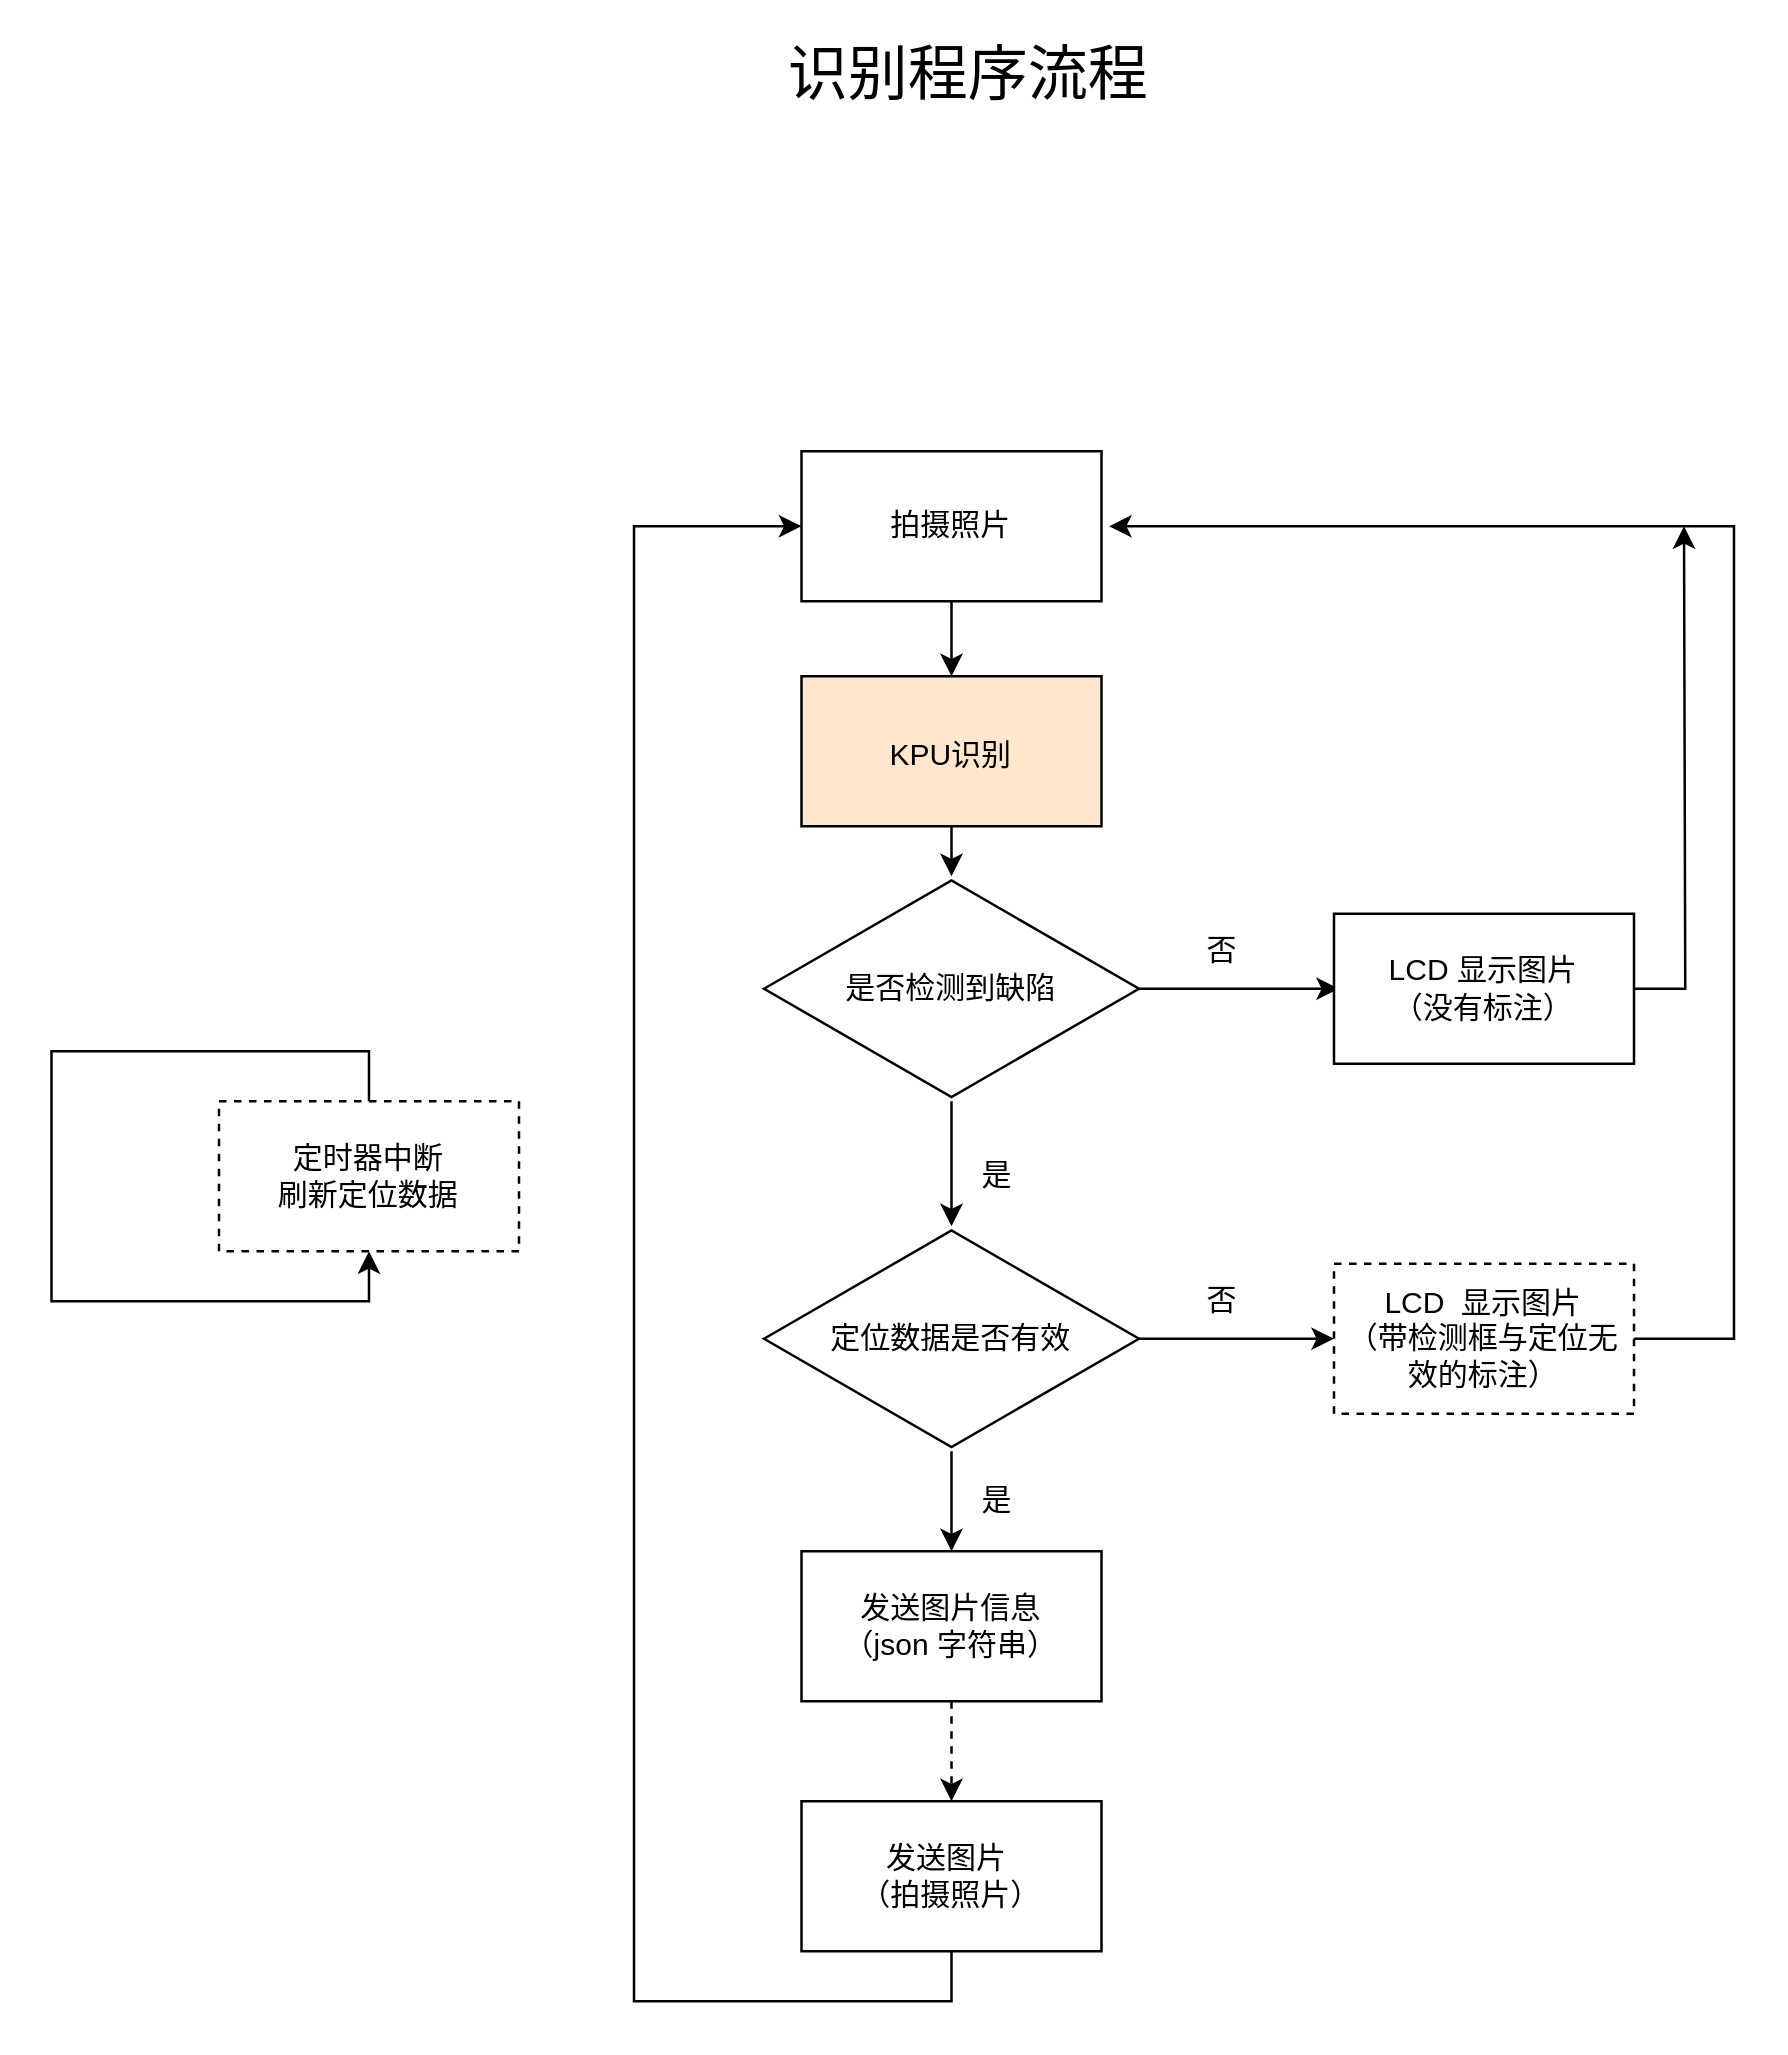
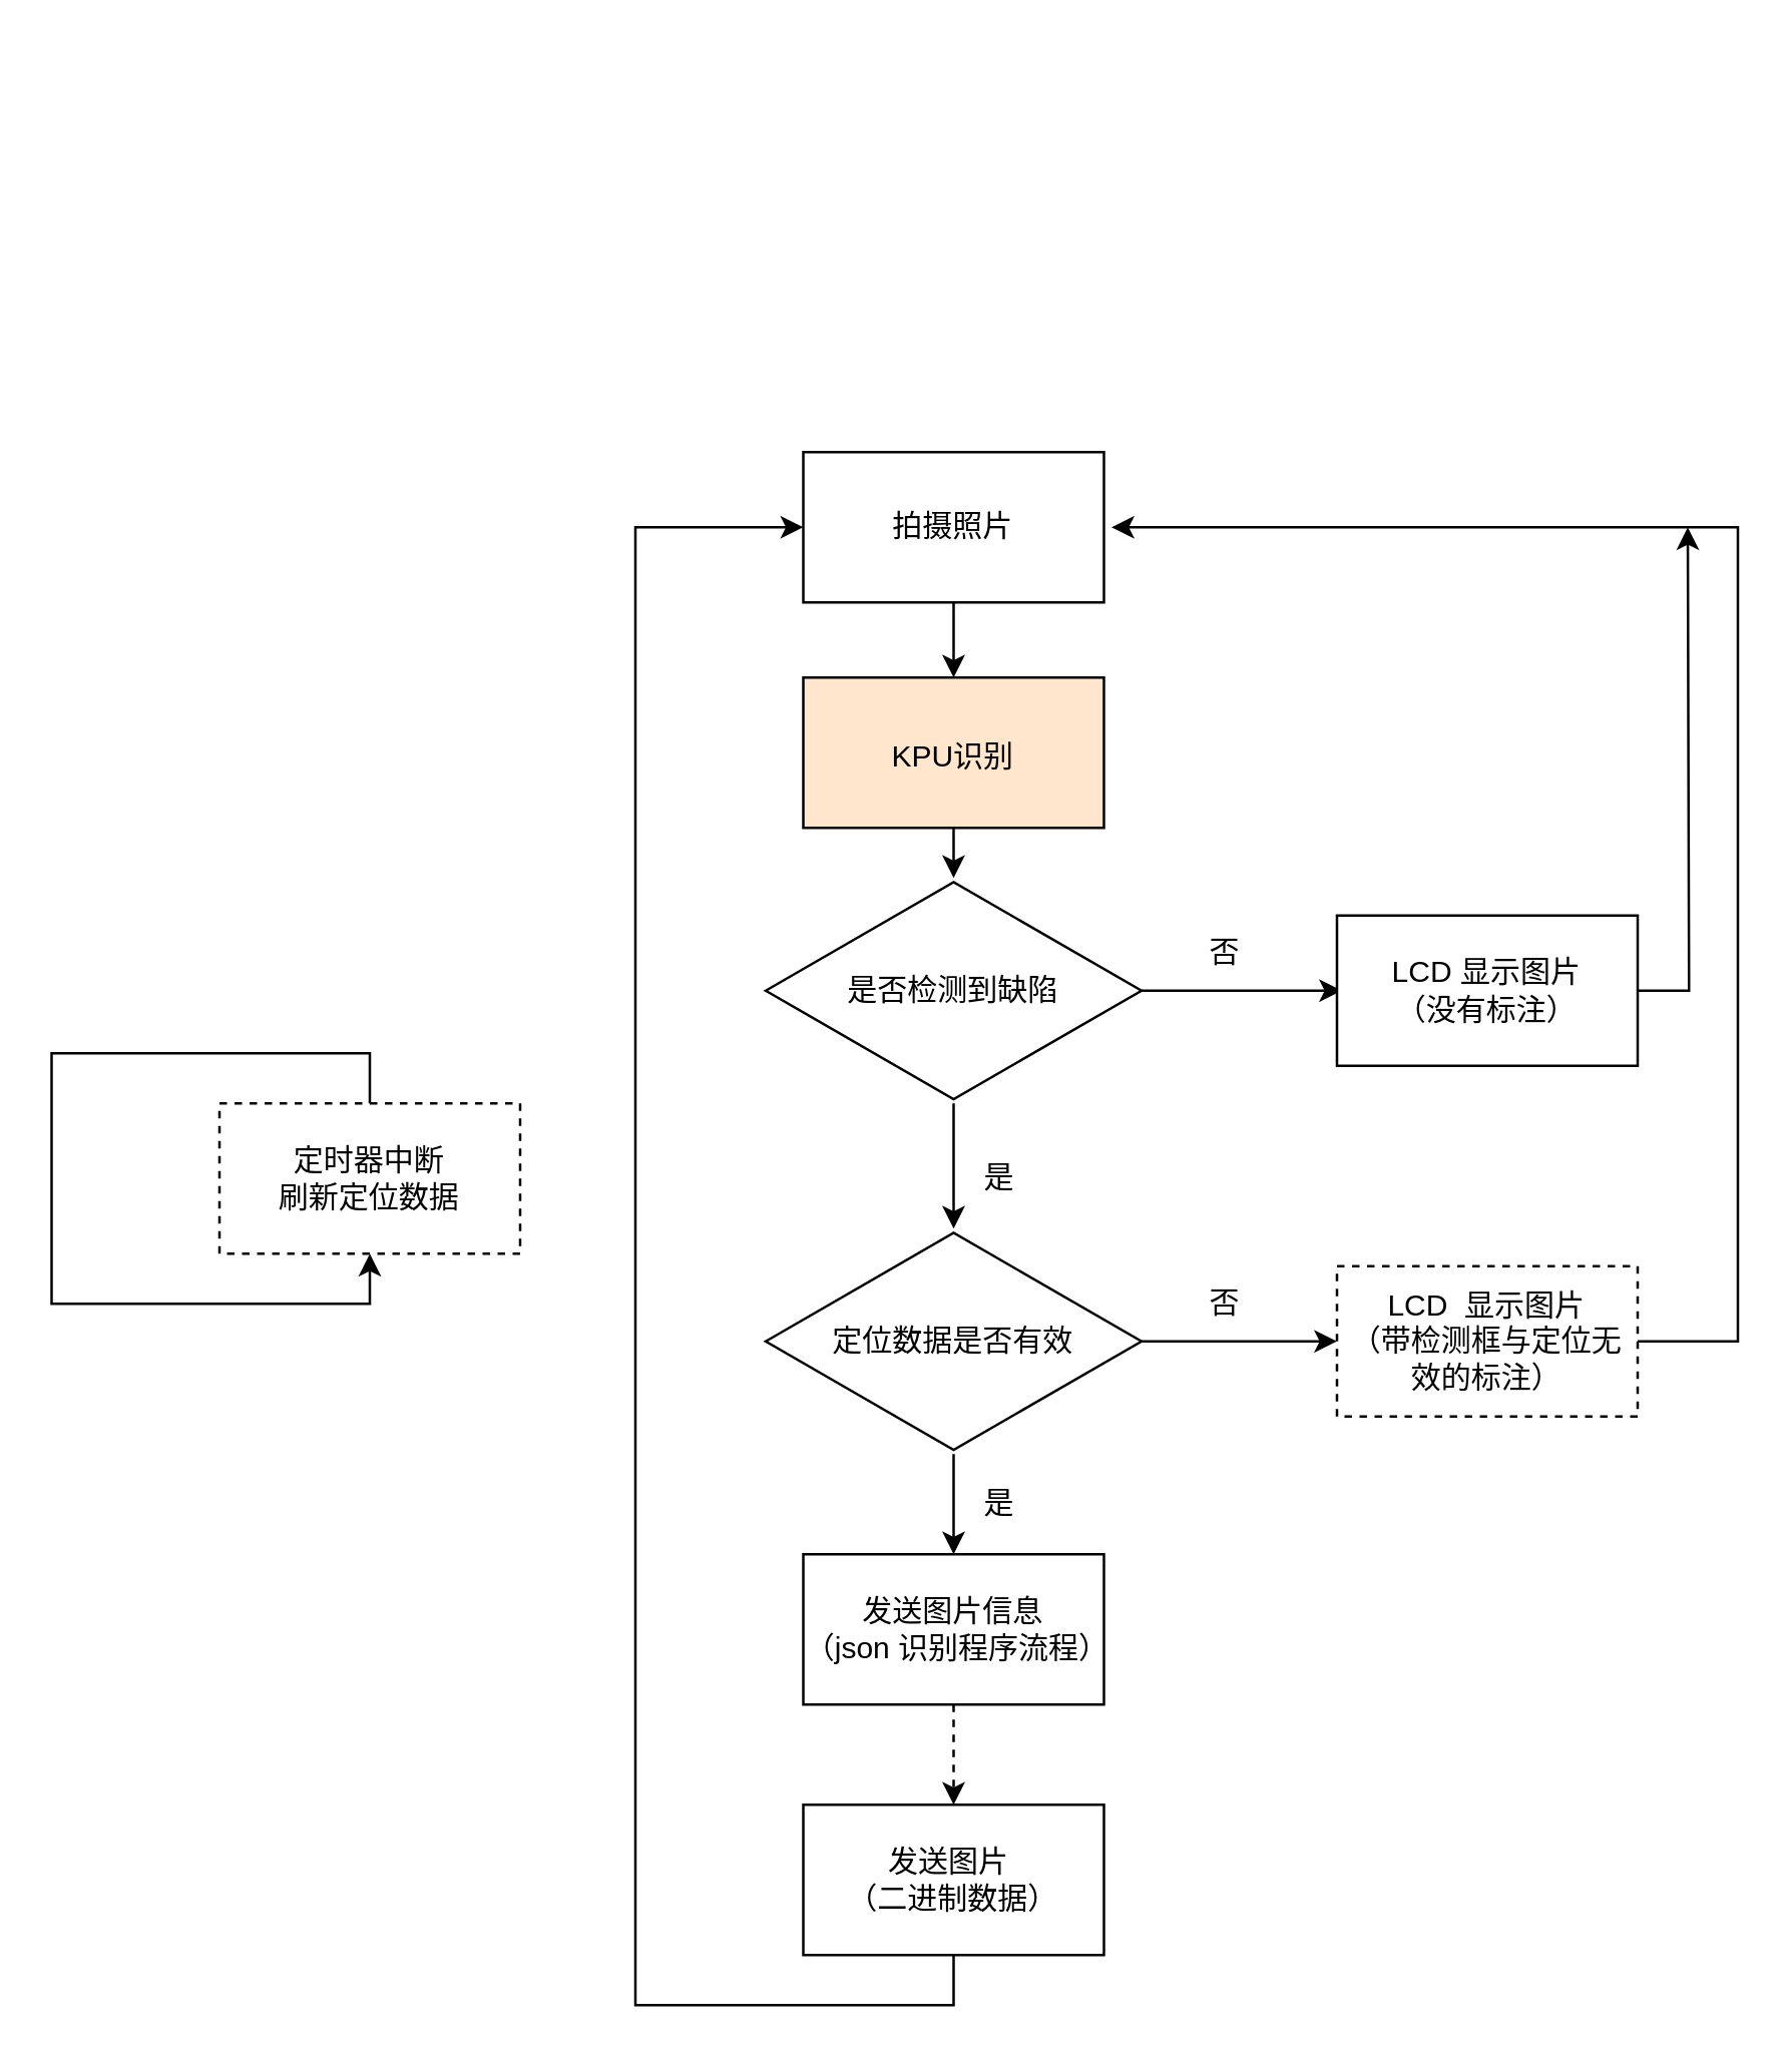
  <mxCell id="0" />
  <mxCell id="1" parent="0" />
- <mxCell id="2" value="&lt;font style=&quot;font-size: 24px&quot;&gt;识别程序流程&lt;/font&gt;" style="text;html=1;strokeColor=none;fillColor=none;align=center;verticalAlign=middle;whiteSpace=wrap;rounded=0;" parent="1" vertex="1"><mxGeometry x="207" y="20" width="360" height="20" as="geometry" /></mxCell>
  <mxCell id="3" style="edgeStyle=orthogonalEdgeStyle;rounded=0;orthogonalLoop=1;jettySize=auto;html=1;" parent="1" source="4" target="6" edge="1"><mxGeometry relative="1" as="geometry" /></mxCell>
  <mxCell id="4" value="&lt;font style=&quot;font-size: 12px&quot;&gt;拍摄照片&lt;/font&gt;" style="rounded=0;whiteSpace=wrap;html=1;" parent="1" vertex="1"><mxGeometry x="320" y="180" width="120" height="60" as="geometry" /></mxCell>
  <mxCell id="5" style="edgeStyle=orthogonalEdgeStyle;rounded=0;orthogonalLoop=1;jettySize=auto;html=1;" parent="1" source="6" edge="1"><mxGeometry relative="1" as="geometry"><mxPoint x="380" y="350" as="targetPoint" /></mxGeometry></mxCell>
  <mxCell id="6" value="&lt;font style=&quot;font-size: 12px&quot;&gt;KPU识别&lt;/font&gt;" style="rounded=0;whiteSpace=wrap;html=1;fontSize=18;fillColor=#ffe6cc;" parent="1" vertex="1"><mxGeometry x="320" y="270" width="120" height="60" as="geometry" /></mxCell>
  <mxCell id="7" value="" style="edgeStyle=orthogonalEdgeStyle;rounded=0;orthogonalLoop=1;jettySize=auto;html=1;" parent="1" source="9" edge="1"><mxGeometry relative="1" as="geometry"><mxPoint x="535" y="395" as="targetPoint" /></mxGeometry></mxCell>
  <mxCell id="8" value="" style="edgeStyle=orthogonalEdgeStyle;rounded=0;orthogonalLoop=1;jettySize=auto;html=1;" parent="1" source="9" target="12" edge="1"><mxGeometry relative="1" as="geometry" /></mxCell>
  <mxCell id="9" value="是否检测到缺陷" style="html=1;whiteSpace=wrap;aspect=fixed;shape=isoRectangle;" parent="1" vertex="1"><mxGeometry x="305" y="350" width="150" height="90" as="geometry" /></mxCell>
  <mxCell id="10" value="" style="edgeStyle=orthogonalEdgeStyle;rounded=0;orthogonalLoop=1;jettySize=auto;html=1;entryX=0;entryY=0.5;entryDx=0;entryDy=0;" parent="1" source="12" target="18" edge="1"><mxGeometry relative="1" as="geometry"><mxPoint x="535" y="565" as="targetPoint" /></mxGeometry></mxCell>
  <mxCell id="11" value="" style="edgeStyle=orthogonalEdgeStyle;rounded=0;orthogonalLoop=1;jettySize=auto;html=1;" parent="1" source="12" target="20" edge="1"><mxGeometry relative="1" as="geometry" /></mxCell>
  <mxCell id="12" value="定位数据是否有效" style="html=1;whiteSpace=wrap;aspect=fixed;shape=isoRectangle;" parent="1" vertex="1"><mxGeometry x="305" y="490" width="150" height="90" as="geometry" /></mxCell>
  <mxCell id="13" style="edgeStyle=orthogonalEdgeStyle;rounded=0;orthogonalLoop=1;jettySize=auto;html=1;" parent="1" source="14" edge="1"><mxGeometry relative="1" as="geometry"><mxPoint x="673" y="210" as="targetPoint" /></mxGeometry></mxCell>
  <mxCell id="14" value="LCD 显示图片&lt;br&gt;（没有标注）" style="rounded=0;whiteSpace=wrap;html=1;" parent="1" vertex="1"><mxGeometry x="533" y="365" width="120" height="60" as="geometry" /></mxCell>
  <mxCell id="15" value="否" style="text;html=1;align=center;verticalAlign=middle;resizable=0;points=[];autosize=1;" parent="1" vertex="1"><mxGeometry x="473" y="370" width="30" height="20" as="geometry" /></mxCell>
  <mxCell id="16" value="是" style="text;html=1;align=center;verticalAlign=middle;resizable=0;points=[];autosize=1;" parent="1" vertex="1"><mxGeometry x="383" y="460" width="30" height="20" as="geometry" /></mxCell>
  <mxCell id="17" style="edgeStyle=orthogonalEdgeStyle;rounded=0;orthogonalLoop=1;jettySize=auto;html=1;" parent="1" source="18" edge="1"><mxGeometry relative="1" as="geometry"><mxPoint x="443" y="210" as="targetPoint" /><Array as="points"><mxPoint x="693" y="535" /><mxPoint x="693" y="210" /></Array></mxGeometry></mxCell>
  <mxCell id="18" value="LCD&amp;nbsp; 显示图片&lt;br&gt;（带检测框与定位无效的标注）" style="rounded=0;whiteSpace=wrap;html=1;dashed=1;" parent="1" vertex="1"><mxGeometry x="533" y="505" width="120" height="60" as="geometry" /></mxCell>
  <mxCell id="19" value="" style="edgeStyle=orthogonalEdgeStyle;rounded=0;orthogonalLoop=1;jettySize=auto;html=1;dashed=1;" parent="1" source="20" target="22" edge="1"><mxGeometry relative="1" as="geometry" /></mxCell>
- <mxCell id="20" value="发送图片信息 &lt;br&gt;（json 字符串）" style="rounded=0;whiteSpace=wrap;html=1;" parent="1" vertex="1"><mxGeometry x="320" y="620" width="120" height="60" as="geometry" /></mxCell>
+ <mxCell id="20" value="发送图片信息 &lt;br&gt;（json 识别程序流程）" style="rounded=0;whiteSpace=wrap;html=1;" parent="1" vertex="1"><mxGeometry x="320" y="620" width="120" height="60" as="geometry" /></mxCell>
  <mxCell id="21" style="edgeStyle=orthogonalEdgeStyle;rounded=0;orthogonalLoop=1;jettySize=auto;html=1;entryX=0;entryY=0.5;entryDx=0;entryDy=0;" parent="1" source="22" target="4" edge="1"><mxGeometry relative="1" as="geometry"><Array as="points"><mxPoint x="380" y="800" /><mxPoint x="253" y="800" /><mxPoint x="253" y="210" /></Array></mxGeometry></mxCell>
- <mxCell id="22" value="发送图片&amp;nbsp;&lt;br&gt;（拍摄照片）" style="rounded=0;whiteSpace=wrap;html=1;" parent="1" vertex="1"><mxGeometry x="320" y="720" width="120" height="60" as="geometry" /></mxCell>
+ <mxCell id="22" value="发送图片&amp;nbsp;&lt;br&gt;（二进制数据）" style="rounded=0;whiteSpace=wrap;html=1;" parent="1" vertex="1"><mxGeometry x="320" y="720" width="120" height="60" as="geometry" /></mxCell>
  <mxCell id="23" value="是" style="text;html=1;align=center;verticalAlign=middle;resizable=0;points=[];autosize=1;" parent="1" vertex="1"><mxGeometry x="383" y="590" width="30" height="20" as="geometry" /></mxCell>
  <mxCell id="24" value="否" style="text;html=1;align=center;verticalAlign=middle;resizable=0;points=[];autosize=1;" parent="1" vertex="1"><mxGeometry x="473" y="510" width="30" height="20" as="geometry" /></mxCell>
  <mxCell id="25" value="定时器中断&lt;br&gt;刷新定位数据" style="rounded=0;whiteSpace=wrap;html=1;dashed=1;" parent="1" vertex="1"><mxGeometry x="87" y="440" width="120" height="60" as="geometry" /></mxCell>
  <mxCell id="26" style="edgeStyle=orthogonalEdgeStyle;rounded=0;orthogonalLoop=1;jettySize=auto;html=1;entryX=0.5;entryY=1;entryDx=0;entryDy=0;" parent="1" source="25" target="25" edge="1"><mxGeometry relative="1" as="geometry"><Array as="points"><mxPoint x="147" y="420" /><mxPoint x="20" y="420" /><mxPoint x="20" y="520" /><mxPoint x="147" y="520" /></Array></mxGeometry></mxCell>
